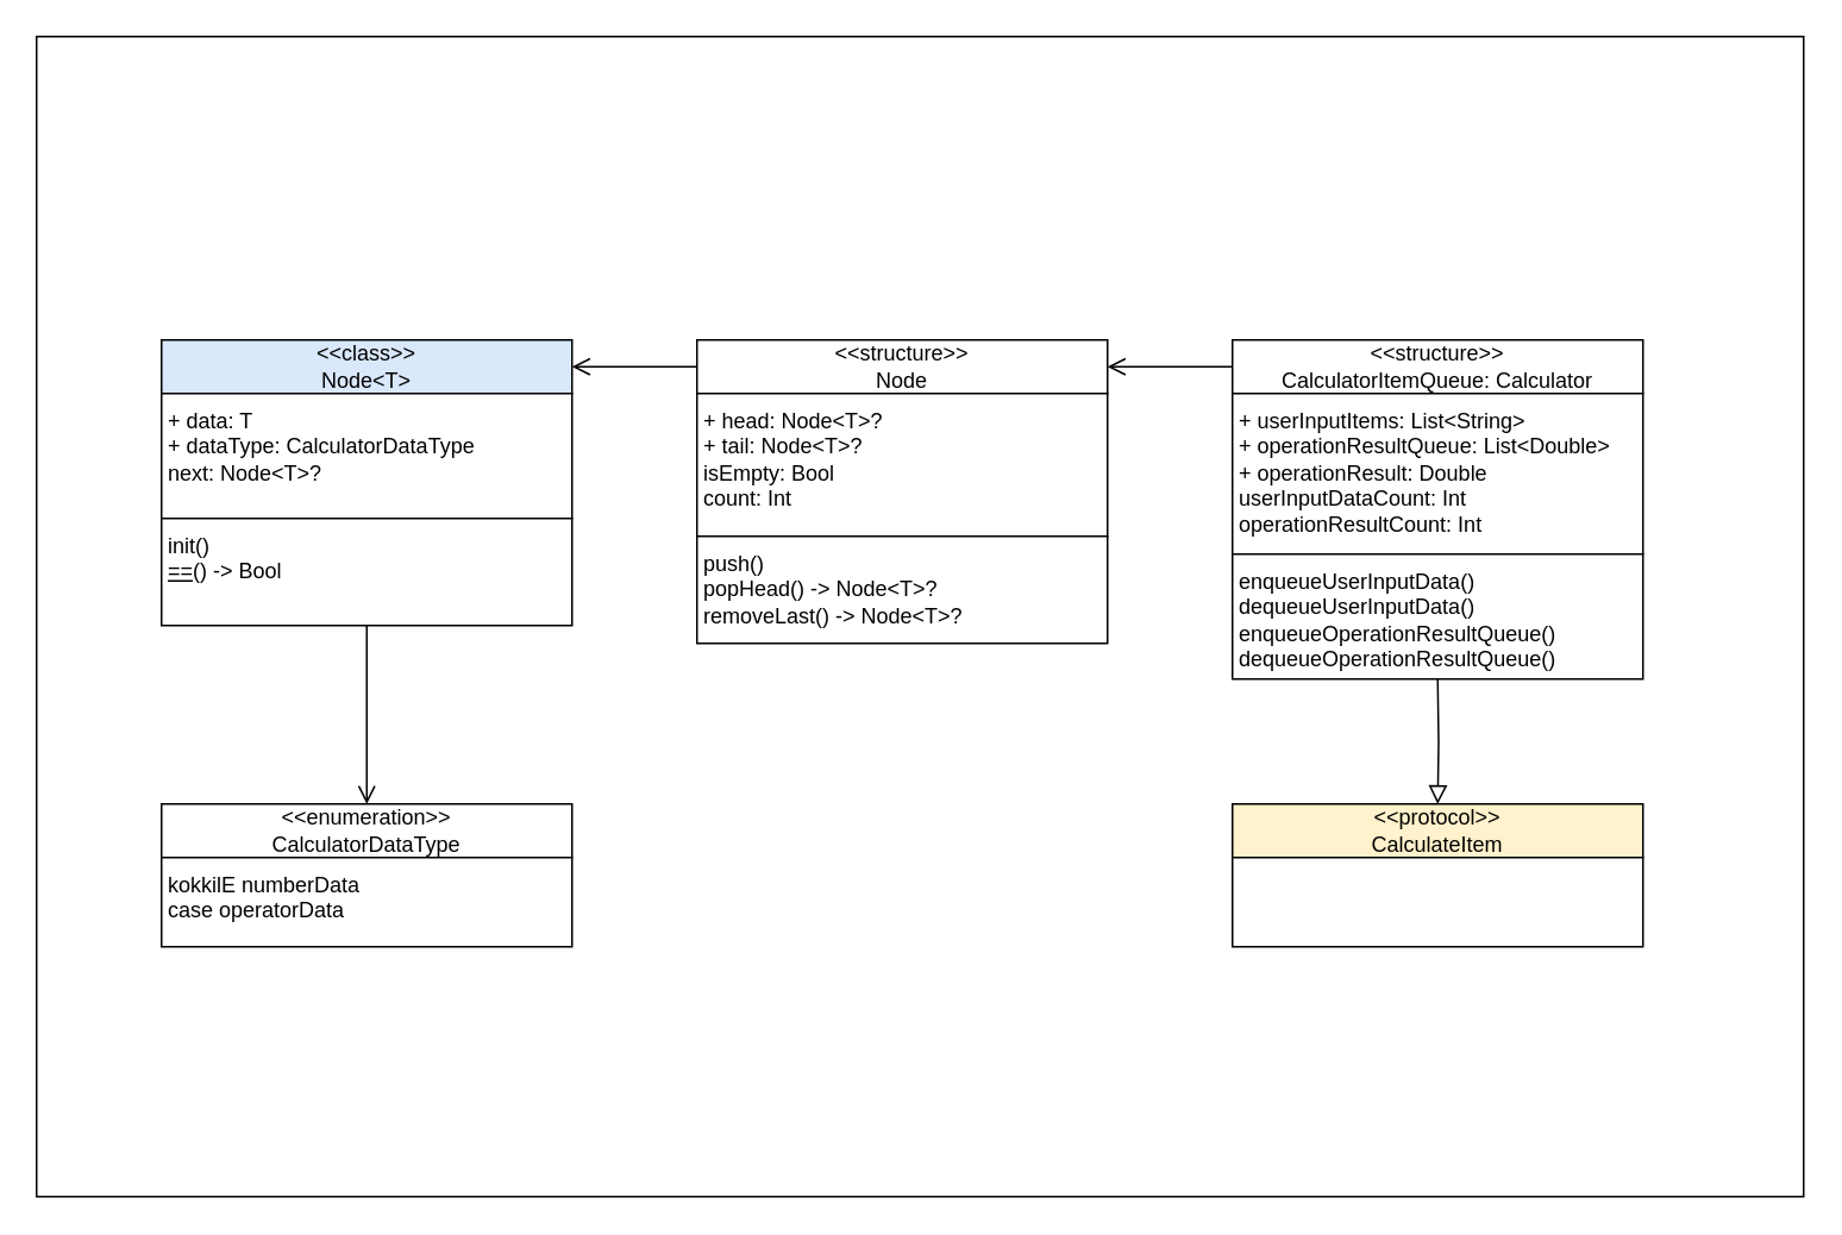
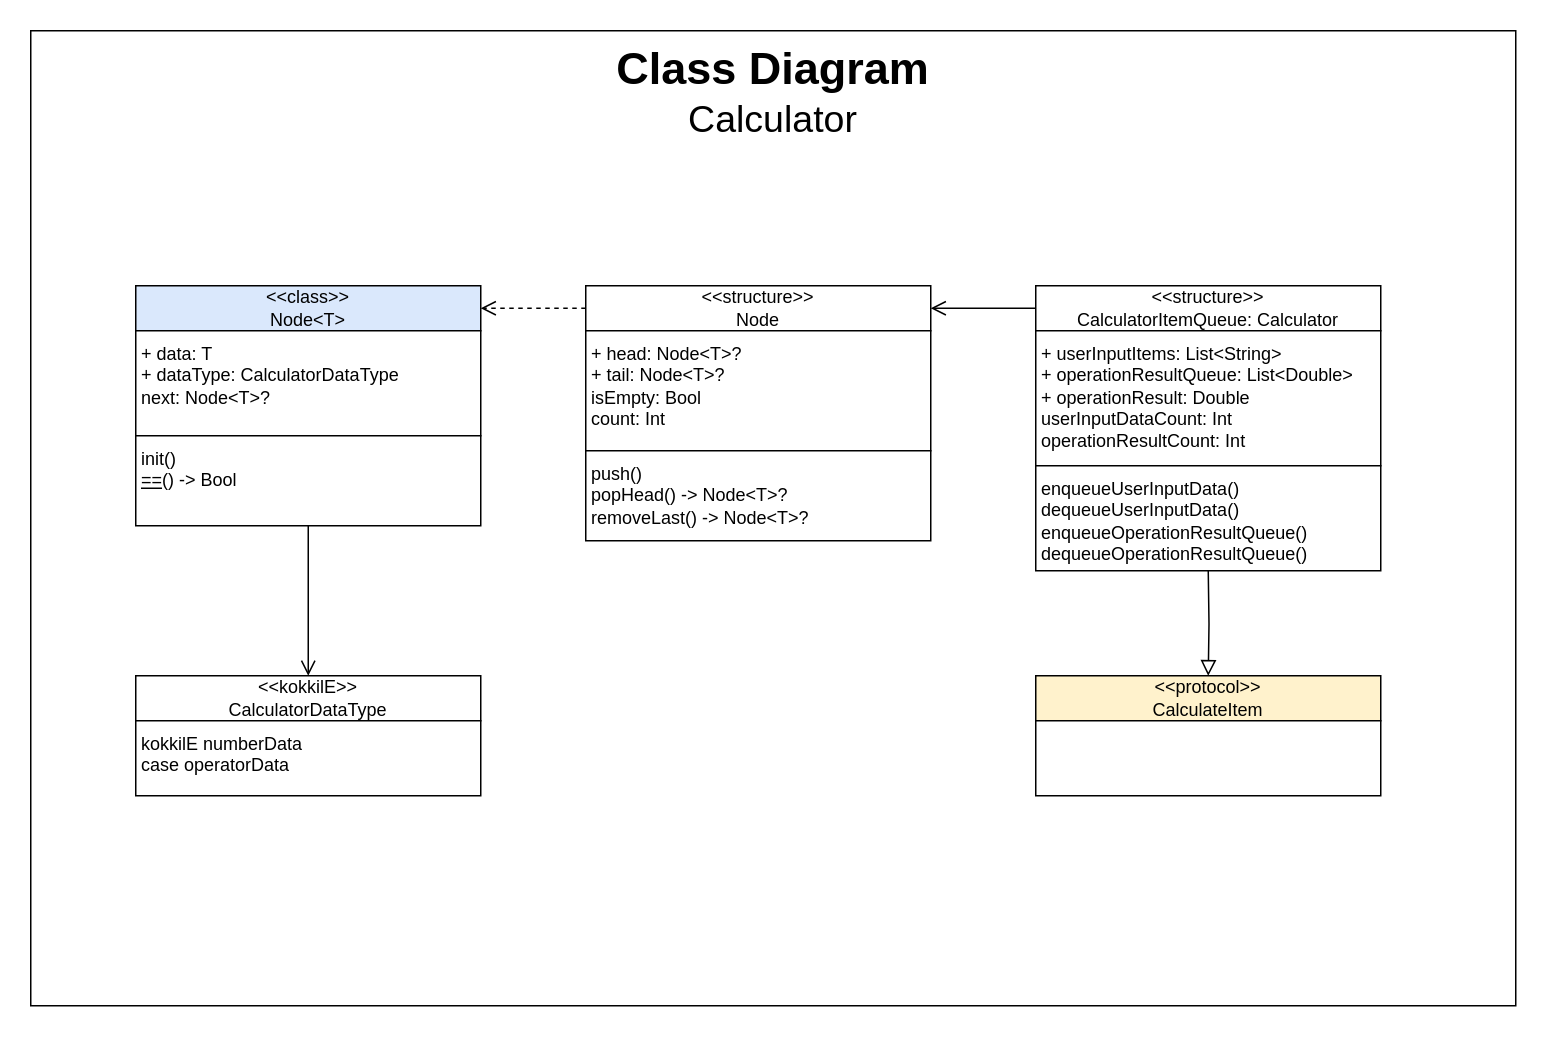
  <mxCell id="0" />
  <mxCell id="1" parent="0" />
  <mxCell id="2" value="" style="group" vertex="1" connectable="0" parent="1"><mxGeometry x="20" y="20" width="990" height="650" as="geometry" /></mxCell>
  <mxCell id="3" value="" style="rounded=0;whiteSpace=wrap;html=1;" vertex="1" parent="2"><mxGeometry width="990" height="650" as="geometry" /></mxCell>
+ <mxCell id="4" value="&lt;font&gt;&lt;span style=&quot;font-weight: bold; font-size: 30px;&quot;&gt;Class Diagram&lt;/span&gt;&lt;br&gt;&lt;font style=&quot;font-size: 25px;&quot;&gt;Calculator&lt;/font&gt;&lt;/font&gt;" style="rounded=0;whiteSpace=wrap;html=1;strokeColor=none;fillColor=none;" vertex="1" parent="2"><mxGeometry x="346.25" width="297.5" height="80" as="geometry" /></mxCell>
  <mxCell id="5" value="" style="group" vertex="1" connectable="0" parent="1"><mxGeometry x="690" y="190" width="230" height="190" as="geometry" /></mxCell>
  <mxCell id="6" value="&amp;lt;&amp;lt;structure&amp;gt;&amp;gt;&lt;br&gt;CalculatorItemQueue: Calculator" style="rounded=0;whiteSpace=wrap;html=1;align=center;verticalAlign=middle;spacingTop=2;spacingLeft=2;spacingBottom=2;spacingRight=2;" vertex="1" parent="5"><mxGeometry width="230" height="30" as="geometry" /></mxCell>
  <mxCell id="7" value="&lt;div&gt;+ userInputItems: List&amp;lt;String&amp;gt;&lt;/div&gt;&lt;div&gt;+ operationResultQueue: List&amp;lt;Double&amp;gt;&lt;/div&gt;&lt;div&gt;+ operationResult: Double&lt;/div&gt;&lt;div&gt;&lt;div style=&quot;border-color: var(--border-color);&quot;&gt;userInputDataCount: Int&lt;/div&gt;&lt;div style=&quot;border-color: var(--border-color);&quot;&gt;operationResultCount: Int&lt;/div&gt;&lt;/div&gt;" style="rounded=0;whiteSpace=wrap;html=1;align=left;verticalAlign=top;spacingTop=2;spacingLeft=2;spacingBottom=2;spacingRight=2;" vertex="1" parent="5"><mxGeometry y="30" width="230" height="90" as="geometry" /></mxCell>
  <mxCell id="8" value="&lt;div&gt;enqueueUserInputData()&lt;br&gt;&lt;/div&gt;&lt;div&gt;dequeueUserInputData()&lt;/div&gt;&lt;div&gt;enqueueOperationResultQueue()&lt;/div&gt;&lt;div&gt;dequeueOperationResultQueue()&lt;/div&gt;" style="rounded=0;whiteSpace=wrap;html=1;align=left;verticalAlign=top;spacingTop=2;spacingLeft=2;spacingBottom=2;spacingRight=2;" vertex="1" parent="5"><mxGeometry y="120" width="230" height="70" as="geometry" /></mxCell>
  <mxCell id="9" value="" style="group" vertex="1" connectable="0" parent="1"><mxGeometry x="90" y="450" width="230" height="80" as="geometry" /></mxCell>
- <mxCell id="10" value="&amp;lt;&amp;lt;enumeration&amp;gt;&amp;gt;&lt;br&gt;CalculatorDataType" style="rounded=0;whiteSpace=wrap;html=1;align=center;verticalAlign=middle;spacingTop=2;spacingLeft=2;spacingBottom=2;spacingRight=2;" vertex="1" parent="9"><mxGeometry width="230" height="30" as="geometry" /></mxCell>
+ <mxCell id="10" value="&amp;lt;&amp;lt;kokkilE&amp;gt;&amp;gt;&lt;br&gt;CalculatorDataType" style="rounded=0;whiteSpace=wrap;html=1;align=center;verticalAlign=middle;spacingTop=2;spacingLeft=2;spacingBottom=2;spacingRight=2;" vertex="1" parent="9"><mxGeometry width="230" height="30" as="geometry" /></mxCell>
  <mxCell id="11" value="kokkilE numberData&lt;br&gt;case operatorData" style="rounded=0;whiteSpace=wrap;html=1;align=left;verticalAlign=top;spacingTop=2;spacingLeft=2;spacingBottom=2;spacingRight=2;" vertex="1" parent="9"><mxGeometry y="30" width="230" height="50" as="geometry" /></mxCell>
  <mxCell id="12" value="" style="group" vertex="1" connectable="0" parent="1"><mxGeometry x="90" y="190" width="230" height="160" as="geometry" /></mxCell>
  <mxCell id="13" value="&amp;lt;&amp;lt;class&amp;gt;&amp;gt;&lt;br&gt;Node&amp;lt;T&amp;gt;" style="rounded=0;whiteSpace=wrap;html=1;align=center;verticalAlign=middle;spacingTop=2;spacingLeft=2;spacingBottom=2;spacingRight=2;fillColor=#dae8fc;" vertex="1" parent="12"><mxGeometry width="230" height="30" as="geometry" /></mxCell>
  <mxCell id="14" value="+ data: T&lt;br&gt;+ dataType: CalculatorDataType&lt;br&gt;next: Node&amp;lt;T&amp;gt;?" style="rounded=0;whiteSpace=wrap;html=1;align=left;verticalAlign=top;spacingTop=2;spacingLeft=2;spacingBottom=2;spacingRight=2;" vertex="1" parent="12"><mxGeometry y="30" width="230" height="70" as="geometry" /></mxCell>
  <mxCell id="15" value="init()&lt;br&gt;&lt;u&gt;==&lt;/u&gt;() -&amp;gt; Bool" style="rounded=0;whiteSpace=wrap;html=1;align=left;verticalAlign=top;spacingTop=2;spacingLeft=2;spacingBottom=2;spacingRight=2;" vertex="1" parent="12"><mxGeometry y="100" width="230" height="60" as="geometry" /></mxCell>
  <mxCell id="16" value="" style="group" vertex="1" connectable="0" parent="1"><mxGeometry x="390" y="190" width="230" height="170" as="geometry" /></mxCell>
  <mxCell id="17" value="&amp;lt;&amp;lt;structure&amp;gt;&amp;gt;&lt;br&gt;Node" style="rounded=0;whiteSpace=wrap;html=1;align=center;verticalAlign=middle;spacingTop=2;spacingLeft=2;spacingBottom=2;spacingRight=2;" vertex="1" parent="16"><mxGeometry width="230" height="30" as="geometry" /></mxCell>
  <mxCell id="18" value="+ head: Node&amp;lt;T&amp;gt;?&lt;br&gt;+ tail: Node&amp;lt;T&amp;gt;?&lt;br&gt;isEmpty: Bool&lt;br&gt;count: Int" style="rounded=0;whiteSpace=wrap;html=1;align=left;verticalAlign=top;spacingTop=2;spacingLeft=2;spacingBottom=2;spacingRight=2;" vertex="1" parent="16"><mxGeometry y="30" width="230" height="80" as="geometry" /></mxCell>
  <mxCell id="19" value="push()&lt;br&gt;popHead() -&amp;gt; Node&amp;lt;T&amp;gt;?&lt;br&gt;removeLast() -&amp;gt; Node&amp;lt;T&amp;gt;?" style="rounded=0;whiteSpace=wrap;html=1;align=left;verticalAlign=top;spacingTop=2;spacingLeft=2;spacingBottom=2;spacingRight=2;" vertex="1" parent="16"><mxGeometry y="110" width="230" height="60" as="geometry" /></mxCell>
  <mxCell id="20" value="" style="group" vertex="1" connectable="0" parent="1"><mxGeometry x="690" y="450" width="230" height="80" as="geometry" /></mxCell>
  <mxCell id="21" value="&amp;lt;&amp;lt;protocol&amp;gt;&amp;gt;&lt;br&gt;CalculateItem" style="rounded=0;whiteSpace=wrap;html=1;align=center;verticalAlign=middle;spacingTop=2;spacingLeft=2;spacingBottom=2;spacingRight=2;fillColor=#fff2cc;" vertex="1" parent="20"><mxGeometry width="230" height="30" as="geometry" /></mxCell>
  <mxCell id="22" value="" style="rounded=0;whiteSpace=wrap;html=1;align=left;verticalAlign=top;spacingTop=2;spacingLeft=2;spacingBottom=2;spacingRight=2;" vertex="1" parent="20"><mxGeometry y="30" width="230" height="50" as="geometry" /></mxCell>
  <mxCell id="23" style="edgeStyle=orthogonalEdgeStyle;rounded=0;orthogonalLoop=1;jettySize=auto;html=1;entryX=0.5;entryY=0;entryDx=0;entryDy=0;endArrow=block;endFill=0;endSize=8;strokeWidth=1;" edge="1" parent="1" target="21"><mxGeometry relative="1" as="geometry"><mxPoint x="805" y="380" as="sourcePoint" /></mxGeometry></mxCell>
  <mxCell id="24" style="edgeStyle=orthogonalEdgeStyle;rounded=0;orthogonalLoop=1;jettySize=auto;html=1;exitX=0.5;exitY=1;exitDx=0;exitDy=0;strokeWidth=1;endArrow=open;endFill=0;endSize=8;" edge="1" parent="1" source="15"><mxGeometry relative="1" as="geometry"><mxPoint x="205" y="450" as="targetPoint" /></mxGeometry></mxCell>
- <mxCell id="25" style="edgeStyle=orthogonalEdgeStyle;rounded=0;orthogonalLoop=1;jettySize=auto;html=1;exitX=0;exitY=0.5;exitDx=0;exitDy=0;entryX=1;entryY=0.5;entryDx=0;entryDy=0;strokeWidth=1;endArrow=open;endFill=0;endSize=8;" edge="1" parent="1" source="17" target="13"><mxGeometry relative="1" as="geometry" /></mxCell>
+ <mxCell id="25" style="edgeStyle=orthogonalEdgeStyle;rounded=0;orthogonalLoop=1;jettySize=auto;html=1;exitX=0;exitY=0.5;exitDx=0;exitDy=0;entryX=1;entryY=0.5;entryDx=0;entryDy=0;strokeWidth=1;endArrow=open;endFill=0;endSize=8;dashed=1;" edge="1" parent="1" source="17" target="13"><mxGeometry relative="1" as="geometry" /></mxCell>
  <mxCell id="26" style="edgeStyle=orthogonalEdgeStyle;rounded=0;orthogonalLoop=1;jettySize=auto;html=1;exitX=0;exitY=0.5;exitDx=0;exitDy=0;entryX=1;entryY=0.5;entryDx=0;entryDy=0;strokeWidth=1;endArrow=open;endFill=0;endSize=8;" edge="1" parent="1" source="6" target="17"><mxGeometry relative="1" as="geometry" /></mxCell>
